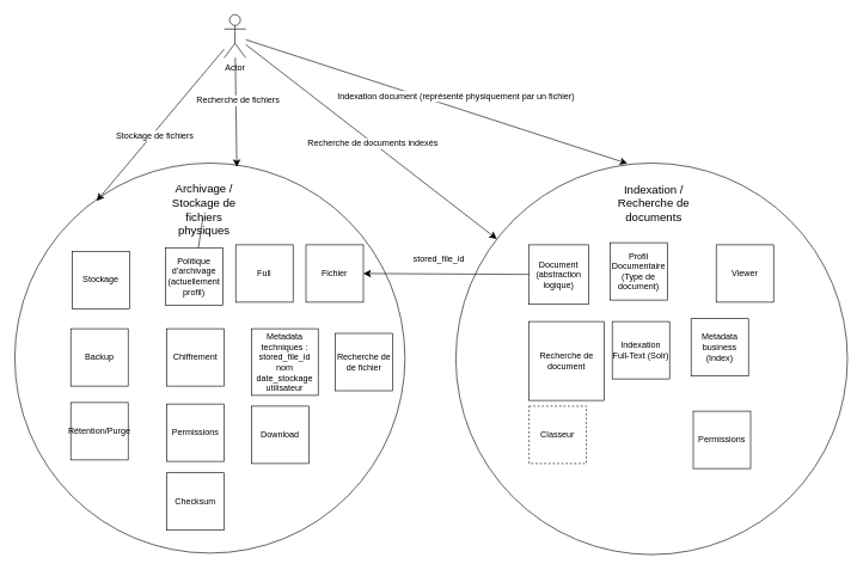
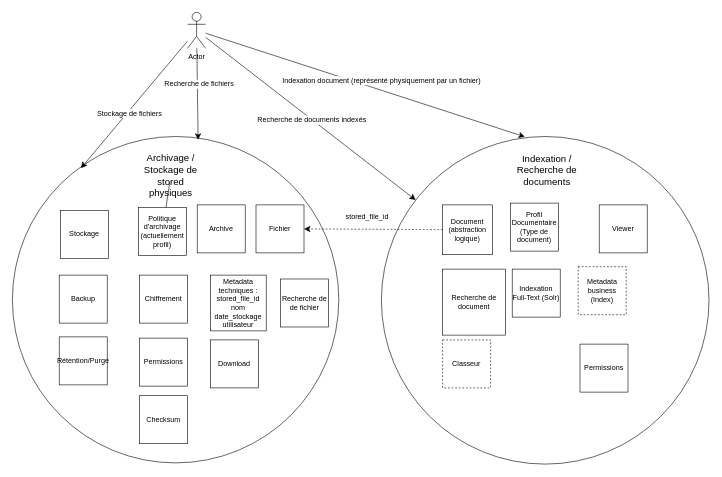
  <mxCell id="0" />
  <mxCell id="1" parent="0" />
  <mxCell id="2" value="" style="ellipse;whiteSpace=wrap;html=1;aspect=fixed;" parent="1" vertex="1"><mxGeometry x="20" y="227" width="544" height="544" as="geometry" /></mxCell>
  <mxCell id="3" value="" style="ellipse;whiteSpace=wrap;html=1;aspect=fixed;" parent="1" vertex="1"><mxGeometry x="635" y="227" width="546" height="546" as="geometry" /></mxCell>
  <mxCell id="4" value="Stockage" style="whiteSpace=wrap;html=1;aspect=fixed;" parent="1" vertex="1"><mxGeometry x="100" y="350" width="80" height="80" as="geometry" /></mxCell>
  <mxCell id="5" value="Chiffrement" style="whiteSpace=wrap;html=1;aspect=fixed;" parent="1" vertex="1"><mxGeometry x="232" y="458" width="80" height="80" as="geometry" /></mxCell>
  <mxCell id="6" value="Backup" style="whiteSpace=wrap;html=1;aspect=fixed;" parent="1" vertex="1"><mxGeometry x="98" y="458" width="80" height="80" as="geometry" /></mxCell>
  <mxCell id="7" value="Politique d'archivage (actuellement profil)" style="whiteSpace=wrap;html=1;aspect=fixed;" parent="1" vertex="1"><mxGeometry x="230" y="345" width="80" height="80" as="geometry" /></mxCell>
- <mxCell id="8" style="edgeStyle=none;curved=1;rounded=0;orthogonalLoop=1;jettySize=auto;html=1;entryX=1;entryY=0.5;entryDx=0;entryDy=0;fontSize=12;startSize=8;endSize=8;" parent="1" source="10" target="11" edge="1"><mxGeometry relative="1" as="geometry" /></mxCell>
+ <mxCell id="8" style="edgeStyle=none;curved=1;rounded=0;orthogonalLoop=1;jettySize=auto;html=1;entryX=1;entryY=0.5;entryDx=0;entryDy=0;fontSize=12;startSize=8;endSize=8;dashed=1;" parent="1" source="10" target="11" edge="1"><mxGeometry relative="1" as="geometry" /></mxCell>
  <mxCell id="9" value="stored_file_id" style="edgeLabel;html=1;align=center;verticalAlign=middle;resizable=0;points=[];fontSize=12;" parent="8" vertex="1" connectable="0"><mxGeometry x="0.121" y="1" relative="1" as="geometry"><mxPoint x="3" y="-22" as="offset" /></mxGeometry></mxCell>
  <mxCell id="10" value="Document (abstraction logique)" style="whiteSpace=wrap;html=1;aspect=fixed;" parent="1" vertex="1"><mxGeometry x="737" y="341" width="83" height="83" as="geometry" /></mxCell>
  <mxCell id="11" value="Fichier" style="whiteSpace=wrap;html=1;aspect=fixed;" parent="1" vertex="1"><mxGeometry x="426" y="341" width="80" height="80" as="geometry" /></mxCell>
  <mxCell id="12" value="Metadata techniques : &lt;br&gt;&lt;div&gt;stored_file_id&lt;br&gt;&lt;/div&gt;&lt;div&gt;nom&lt;br&gt;&lt;/div&gt;&lt;div&gt;date_stockage&lt;br&gt;utilisateur&lt;br&gt;&lt;/div&gt;" style="whiteSpace=wrap;html=1;aspect=fixed;" parent="1" vertex="1"><mxGeometry x="350" y="458" width="93" height="93" as="geometry" /></mxCell>
- <mxCell id="13" value="Metadata business (Index)" style="whiteSpace=wrap;html=1;aspect=fixed;" parent="1" vertex="1"><mxGeometry x="963" y="444" width="80" height="80" as="geometry" /></mxCell>
+ <mxCell id="13" value="Metadata business (Index)" style="whiteSpace=wrap;html=1;aspect=fixed;dashed=1;" parent="1" vertex="1"><mxGeometry x="963" y="444" width="80" height="80" as="geometry" /></mxCell>
  <mxCell id="14" value="Profil Documentaire (Type de document)" style="whiteSpace=wrap;html=1;aspect=fixed;" parent="1" vertex="1"><mxGeometry x="850" y="338" width="80" height="80" as="geometry" /></mxCell>
  <mxCell id="15" value="Viewer" style="whiteSpace=wrap;html=1;aspect=fixed;" parent="1" vertex="1"><mxGeometry x="998" y="341" width="80" height="80" as="geometry" /></mxCell>
  <mxCell id="16" value="Indexation Full-Text (Solr)" style="whiteSpace=wrap;html=1;aspect=fixed;" parent="1" vertex="1"><mxGeometry x="853" y="448" width="80" height="80" as="geometry" /></mxCell>
  <mxCell id="17" value="Recherche de document" style="whiteSpace=wrap;html=1;aspect=fixed;" parent="1" vertex="1"><mxGeometry x="737" y="448" width="105" height="110" as="geometry" /></mxCell>
  <mxCell id="18" value="" style="edgeStyle=none;curved=1;rounded=0;orthogonalLoop=1;jettySize=auto;html=1;fontSize=12;startSize=8;endSize=8;endArrow=none;" edge="1" parent="1" source="19" target="7"><mxGeometry relative="1" as="geometry" /></mxCell>
- <mxCell id="19" value="Archivage / Stockage de fichiers physiques" style="text;html=1;align=center;verticalAlign=middle;whiteSpace=wrap;rounded=0;fontSize=16;" vertex="1" parent="1"><mxGeometry x="232" y="281" width="104" height="22" as="geometry" /></mxCell>
+ <mxCell id="19" value="Archivage / Stockage de stored physiques" style="text;html=1;align=center;verticalAlign=middle;whiteSpace=wrap;rounded=0;fontSize=16;" vertex="1" parent="1"><mxGeometry x="232" y="281" width="104" height="22" as="geometry" /></mxCell>
  <mxCell id="20" value="Indexation / Recherche de documents" style="text;html=1;align=center;verticalAlign=middle;whiteSpace=wrap;rounded=0;fontSize=16;" vertex="1" parent="1"><mxGeometry x="859" y="272" width="104" height="22" as="geometry" /></mxCell>
  <mxCell id="21" value="Rétention/Purge" style="whiteSpace=wrap;html=1;aspect=fixed;" vertex="1" parent="1"><mxGeometry x="98" y="561" width="80" height="80" as="geometry" /></mxCell>
  <mxCell id="22" value="Permissions" style="whiteSpace=wrap;html=1;aspect=fixed;" vertex="1" parent="1"><mxGeometry x="232" y="563" width="80" height="80" as="geometry" /></mxCell>
  <mxCell id="23" value="Permissions" style="whiteSpace=wrap;html=1;aspect=fixed;" vertex="1" parent="1"><mxGeometry x="966" y="573" width="80" height="80" as="geometry" /></mxCell>
  <mxCell id="24" value="Download" style="whiteSpace=wrap;html=1;aspect=fixed;" vertex="1" parent="1"><mxGeometry x="350" y="566" width="80" height="80" as="geometry" /></mxCell>
  <mxCell id="25" value="Classeur" style="whiteSpace=wrap;html=1;aspect=fixed;dashed=1;" vertex="1" parent="1"><mxGeometry x="737" y="566" width="80" height="80" as="geometry" /></mxCell>
  <mxCell id="26" value="Recherche de de fichier" style="whiteSpace=wrap;html=1;aspect=fixed;" vertex="1" parent="1"><mxGeometry x="467" y="464.5" width="80" height="80" as="geometry" /></mxCell>
- <mxCell id="27" value="Full" style="whiteSpace=wrap;html=1;aspect=fixed;" vertex="1" parent="1"><mxGeometry x="328" y="341" width="80" height="80" as="geometry" /></mxCell>
+ <mxCell id="27" value="Archive" style="whiteSpace=wrap;html=1;aspect=fixed;" vertex="1" parent="1"><mxGeometry x="328" y="341" width="80" height="80" as="geometry" /></mxCell>
  <mxCell id="28" style="edgeStyle=none;curved=1;rounded=0;orthogonalLoop=1;jettySize=auto;html=1;fontSize=12;startSize=8;endSize=8;entryX=0.21;entryY=0.097;entryDx=0;entryDy=0;entryPerimeter=0;" edge="1" parent="1" source="32" target="2"><mxGeometry relative="1" as="geometry" /></mxCell>
  <mxCell id="29" value="Stockage de fichiers" style="edgeLabel;html=1;align=center;verticalAlign=middle;resizable=0;points=[];fontSize=12;" vertex="1" connectable="0" parent="28"><mxGeometry x="0.123" y="3" relative="1" as="geometry"><mxPoint as="offset" /></mxGeometry></mxCell>
  <mxCell id="30" style="edgeStyle=none;curved=1;rounded=0;orthogonalLoop=1;jettySize=auto;html=1;fontSize=12;startSize=8;endSize=8;" edge="1" parent="1" source="32" target="3"><mxGeometry relative="1" as="geometry" /></mxCell>
  <mxCell id="31" value="Recherche de documents indexés" style="edgeLabel;html=1;align=center;verticalAlign=middle;resizable=0;points=[];fontSize=12;" vertex="1" connectable="0" parent="30"><mxGeometry x="0.009" relative="1" as="geometry"><mxPoint y="1" as="offset" /></mxGeometry></mxCell>
  <mxCell id="32" value="Actor" style="shape=umlActor;verticalLabelPosition=bottom;verticalAlign=top;html=1;outlineConnect=0;" vertex="1" parent="1"><mxGeometry x="312" y="20" width="30" height="60" as="geometry" /></mxCell>
  <mxCell id="33" style="edgeStyle=none;curved=1;rounded=0;orthogonalLoop=1;jettySize=auto;html=1;entryX=0.438;entryY=0.001;entryDx=0;entryDy=0;entryPerimeter=0;fontSize=12;startSize=8;endSize=8;" edge="1" parent="1" source="32" target="3"><mxGeometry relative="1" as="geometry" /></mxCell>
  <mxCell id="34" value="Indexation document (représenté physiquement par un fichier)" style="edgeLabel;html=1;align=center;verticalAlign=middle;resizable=0;points=[];fontSize=12;" vertex="1" connectable="0" parent="33"><mxGeometry x="-0.042" relative="1" as="geometry"><mxPoint x="38" y="-4" as="offset" /></mxGeometry></mxCell>
  <mxCell id="35" style="edgeStyle=none;curved=1;rounded=0;orthogonalLoop=1;jettySize=auto;html=1;entryX=0.569;entryY=0.01;entryDx=0;entryDy=0;entryPerimeter=0;fontSize=12;startSize=8;endSize=8;" edge="1" parent="1" source="32" target="2"><mxGeometry relative="1" as="geometry" /></mxCell>
  <mxCell id="36" value="Recherche de fichiers" style="edgeLabel;html=1;align=center;verticalAlign=middle;resizable=0;points=[];fontSize=12;" vertex="1" connectable="0" parent="35"><mxGeometry x="-0.216" y="2" relative="1" as="geometry"><mxPoint as="offset" /></mxGeometry></mxCell>
  <mxCell id="37" value="Checksum" style="whiteSpace=wrap;html=1;aspect=fixed;" vertex="1" parent="1"><mxGeometry x="232" y="659" width="80" height="80" as="geometry" /></mxCell>
